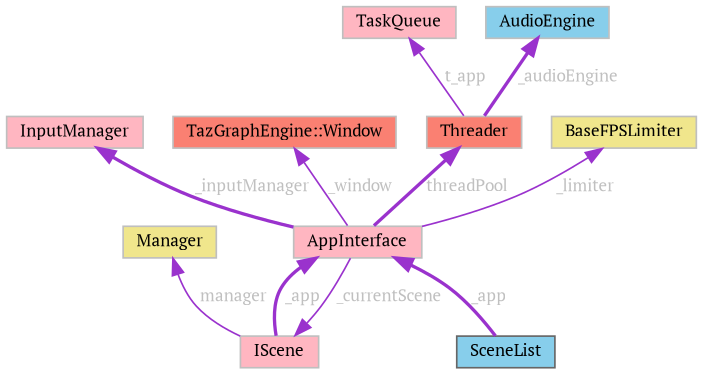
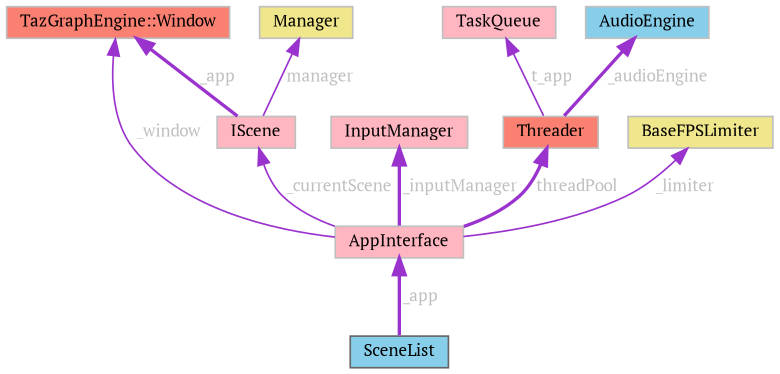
  digraph {
    fontname="PT Serif"
    node [color=grey75 fillcolor=lightpink fontname="PT Serif" fontsize=10 shape=box style=filled]
    edge [color=darkorchid3 dir=back fontcolor=grey fontname="PT Serif" fontsize=10 labelfontname=Helvetica labelfontsize=10 style=bold]
    n1 [color=gray40 fillcolor=skyblue fontcolor=black height=0.2 label=SceneList width=0.4]
    n2 [height=0.2 label=AppInterface width=0.4]
    n3 [height=0.2 label=IScene width=0.4]
    n4 [height=0.2 label=InputManager width=0.4]
    n5 [fillcolor=salmon height=0.2 label="TazGraphEngine::Window" width=0.4]
    n6 [fillcolor=salmon height=0.2 label=Threader width=0.4]
    n7 [height=0.2 label=TaskQueue width=0.4]
    n8 [fillcolor=khaki height=0.2 label=BaseFPSLimiter width=0.4]
    n9 [fillcolor=skyblue height=0.2 label=AudioEngine width=0.4]
    n10 [fillcolor=khaki height=0.2 label=Manager width=0.4]
    n2 -> n1 [label=" _app"]
-   n2 -> n3 [label=" _app"]
+   n5 -> n3 [label=" _app"]
    n3 -> n2 [label=" _currentScene" style=solid]
    n4 -> n2 [label=" _inputManager"]
    n5 -> n2 [label=" _window" style=solid]
    n6 -> n2 [label=" threadPool"]
    n7 -> n6 [label=" t_app" style=solid]
    n8 -> n2 [label=" _limiter" style=solid]
    n9 -> n6 [label=" _audioEngine"]
    n10 -> n3 [label=" manager" style=solid]
  }
